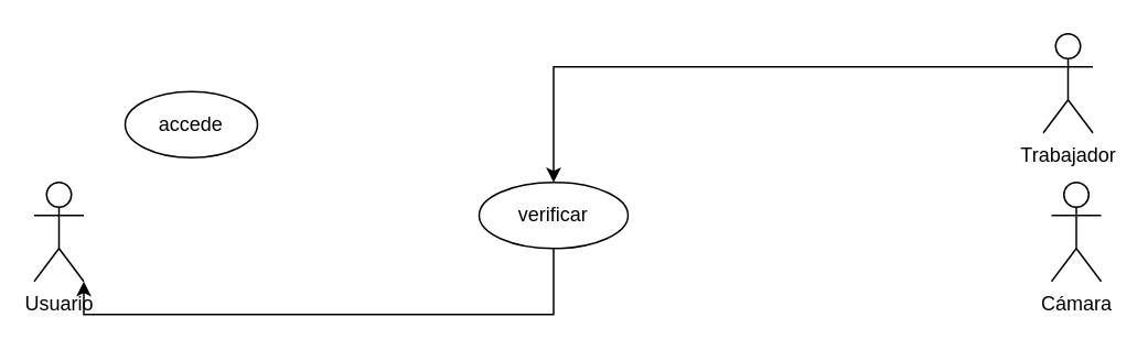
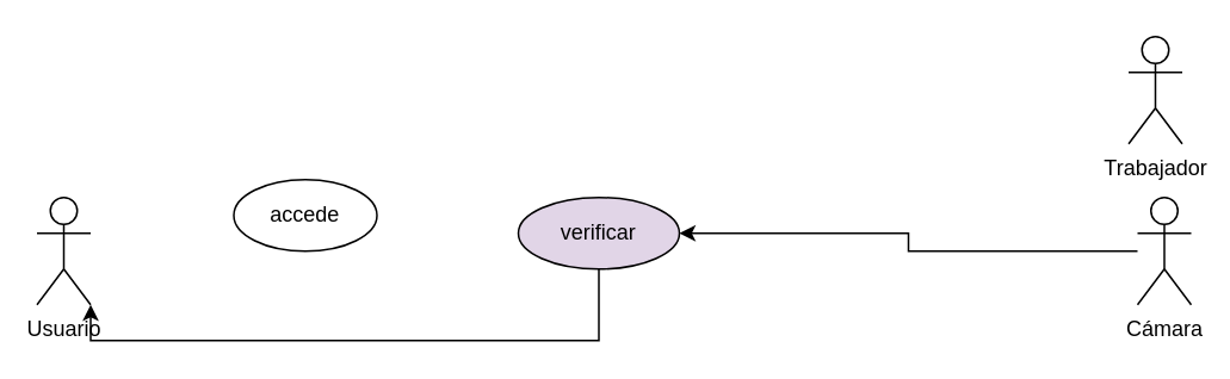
  <mxCell id="0" />
  <mxCell id="1" parent="0" />
  <mxCell id="2" value="Usuario" style="shape=umlActor;verticalLabelPosition=bottom;verticalAlign=top;html=1;outlineConnect=0;" vertex="1" parent="1"><mxGeometry x="20" y="110" width="30" height="60" as="geometry" /></mxCell>
- <mxCell id="3" value="accede" style="ellipse;whiteSpace=wrap;html=1;" vertex="1" parent="1"><mxGeometry x="75" y="55" width="80" height="40" as="geometry" /></mxCell>
- <mxCell id="4" style="edgeStyle=orthogonalEdgeStyle;rounded=0;orthogonalLoop=1;jettySize=auto;html=1;exitX=0;exitY=0.333;exitDx=0;exitDy=0;exitPerimeter=0;" edge="1" parent="1" source="5" target="6"><mxGeometry relative="1" as="geometry"><mxPoint x="360" y="130" as="targetPoint" /></mxGeometry></mxCell>
+ <mxCell id="3" value="accede" style="ellipse;whiteSpace=wrap;html=1;" vertex="1" parent="1"><mxGeometry x="130" y="100" width="80" height="40" as="geometry" /></mxCell>
  <mxCell id="5" value="Trabajador" style="shape=umlActor;verticalLabelPosition=bottom;verticalAlign=top;html=1;outlineConnect=0;" vertex="1" parent="1"><mxGeometry x="630" y="20" width="30" height="60" as="geometry" /></mxCell>
- <mxCell id="6" value="verificar" style="ellipse;whiteSpace=wrap;html=1;" vertex="1" parent="1"><mxGeometry x="289" y="110" width="90" height="40" as="geometry" /></mxCell>
+ <mxCell id="6" value="verificar" style="ellipse;whiteSpace=wrap;html=1;fillColor=#e1d5e7;" vertex="1" parent="1"><mxGeometry x="289" y="110" width="90" height="40" as="geometry" /></mxCell>
  <mxCell id="7" style="edgeStyle=orthogonalEdgeStyle;rounded=0;orthogonalLoop=1;jettySize=auto;html=1;entryX=1;entryY=1;entryDx=0;entryDy=0;entryPerimeter=0;" edge="1" parent="1" source="6" target="2"><mxGeometry relative="1" as="geometry"><Array as="points"><mxPoint x="334" y="190" /><mxPoint x="50" y="190" /></Array></mxGeometry></mxCell>
+ <mxCell id="8" style="edgeStyle=orthogonalEdgeStyle;rounded=0;orthogonalLoop=1;jettySize=auto;html=1;entryX=1;entryY=0.5;entryDx=0;entryDy=0;" edge="1" parent="1" source="9" target="6"><mxGeometry relative="1" as="geometry" /></mxCell>
  <mxCell id="9" value="Cámara" style="shape=umlActor;verticalLabelPosition=bottom;verticalAlign=top;html=1;outlineConnect=0;" vertex="1" parent="1"><mxGeometry x="635" y="110" width="30" height="60" as="geometry" /></mxCell>
